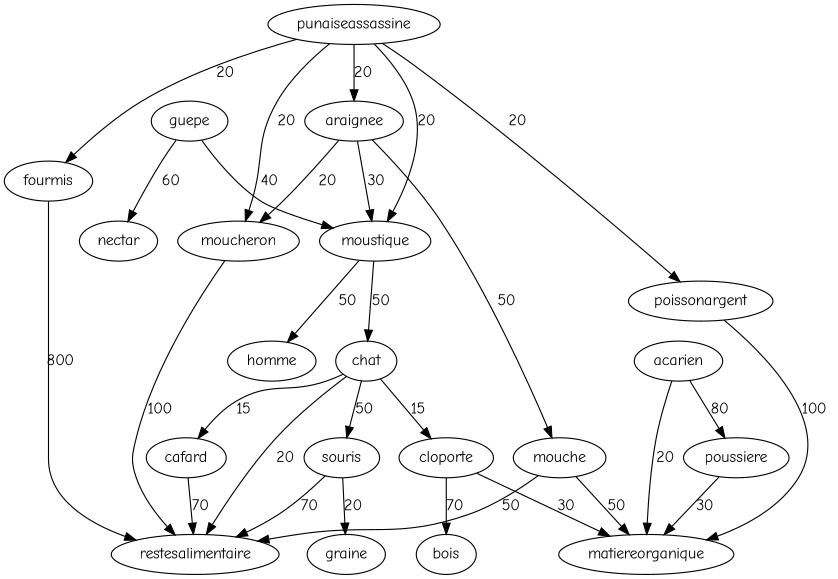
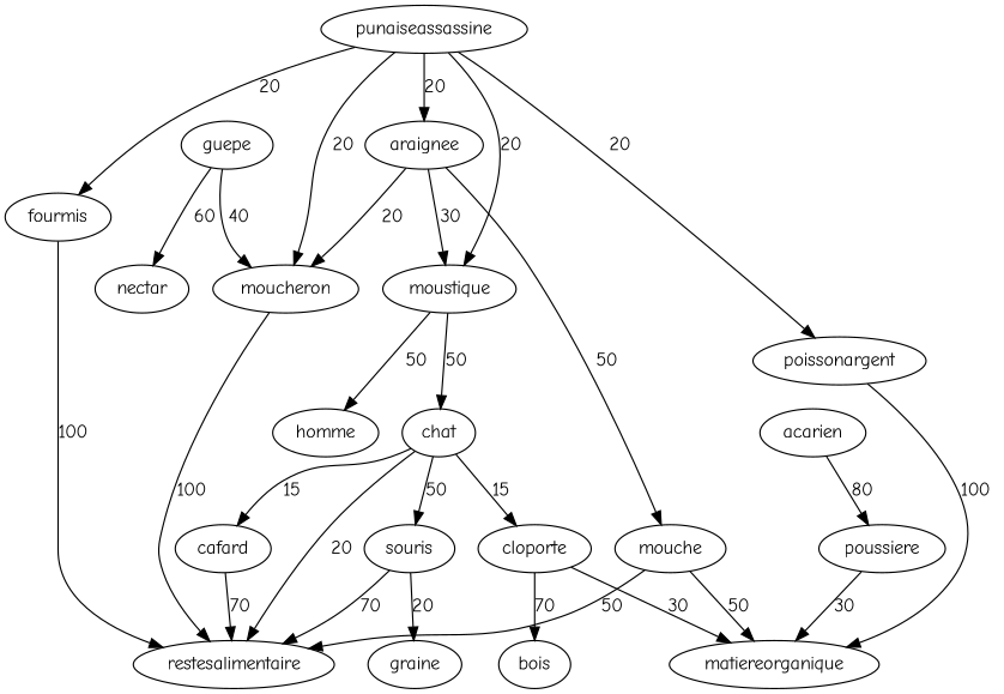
  digraph {
    fontname="Comic Neue"
    node [fontname="Comic Neue"]
    edge [fontname="Comic Neue"]
    fourmis
    restesalimentaire
    cafard
    moucheron
    moustique
    chat
    homme
    cloporte
    souris
    matiereorganique
    bois
    graine
    mouche
    guepe
    nectar
    poissonargent
    punaiseassassine
    araignee
    acarien
    poussiere
-   fourmis -> restesalimentaire [label=800]
+   fourmis -> restesalimentaire [label=100]
    cafard -> restesalimentaire [label=70]
    moucheron -> restesalimentaire [label=100]
    moustique -> chat [label=50]
    moustique -> homme [label=50]
    chat -> restesalimentaire [label=20]
    chat -> cafard [label=15]
    chat -> cloporte [label=15]
    chat -> souris [label=50]
    cloporte -> matiereorganique [label=30]
    cloporte -> bois [label=70]
    souris -> restesalimentaire [label=70]
    souris -> graine [label=20]
    mouche -> restesalimentaire [label=50]
    mouche -> matiereorganique [label=50]
-   guepe -> moustique [label=40]
+   guepe -> moucheron [label=40]
    guepe -> nectar [label=60]
    poissonargent -> matiereorganique [label=100]
    punaiseassassine -> fourmis [label=20]
    punaiseassassine -> moucheron [label=20]
    punaiseassassine -> moustique [label=20]
    punaiseassassine -> poissonargent [label=20]
    punaiseassassine -> araignee [label=20]
    araignee -> moucheron [label=20]
    araignee -> moustique [label=30]
    araignee -> mouche [label=50]
-   acarien -> matiereorganique [label=20]
    acarien -> poussiere [label=80]
    poussiere -> matiereorganique [label=30]
  }
